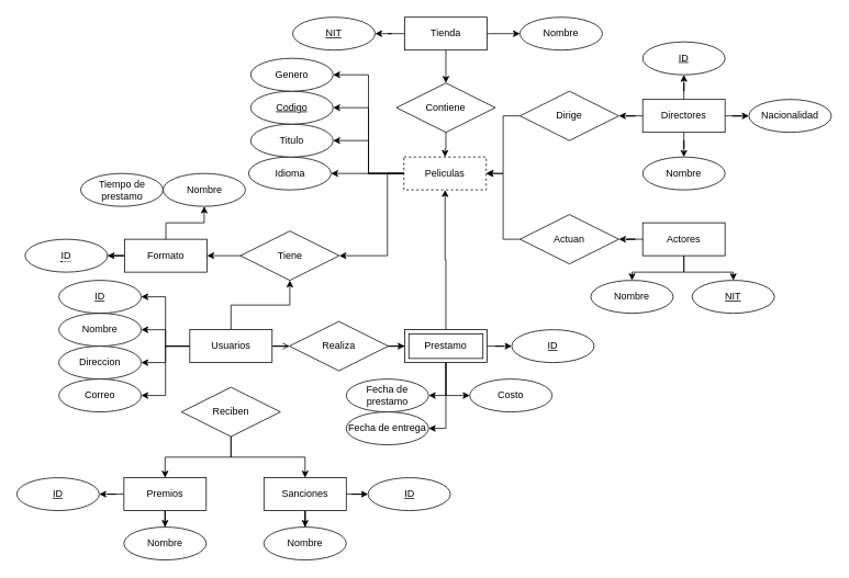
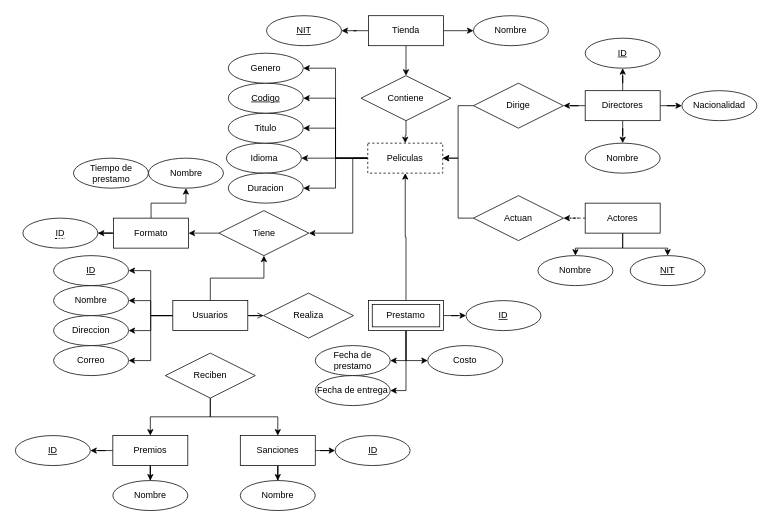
  <mxCell id="0" />
  <mxCell id="1" parent="0" />
  <mxCell id="2" style="edgeStyle=orthogonalEdgeStyle;rounded=0;orthogonalLoop=1;jettySize=auto;html=1;entryX=1;entryY=0.5;entryDx=0;entryDy=0;" edge="1" parent="1" source="8" target="9"><mxGeometry relative="1" as="geometry" /></mxCell>
  <mxCell id="3" style="edgeStyle=orthogonalEdgeStyle;rounded=0;orthogonalLoop=1;jettySize=auto;html=1;entryX=1;entryY=0.5;entryDx=0;entryDy=0;" edge="1" parent="1" source="8" target="10"><mxGeometry relative="1" as="geometry" /></mxCell>
  <mxCell id="4" style="edgeStyle=orthogonalEdgeStyle;rounded=0;orthogonalLoop=1;jettySize=auto;html=1;entryX=1;entryY=0.5;entryDx=0;entryDy=0;" edge="1" parent="1" source="8" target="17"><mxGeometry relative="1" as="geometry"><mxPoint x="181" y="380" as="targetPoint" /></mxGeometry></mxCell>
  <mxCell id="5" value="" style="edgeStyle=orthogonalEdgeStyle;rounded=0;orthogonalLoop=1;jettySize=auto;html=1;endArrow=open;" edge="1" parent="1" source="8" target="44"><mxGeometry relative="1" as="geometry" /></mxCell>
  <mxCell id="6" style="edgeStyle=orthogonalEdgeStyle;rounded=0;orthogonalLoop=1;jettySize=auto;html=1;entryX=1;entryY=0.5;entryDx=0;entryDy=0;" edge="1" parent="1" source="8" target="65"><mxGeometry relative="1" as="geometry" /></mxCell>
  <mxCell id="7" value="" style="edgeStyle=orthogonalEdgeStyle;rounded=0;orthogonalLoop=1;jettySize=auto;html=1;" edge="1" parent="1" source="8" target="52"><mxGeometry relative="1" as="geometry" /></mxCell>
  <mxCell id="8" value="Usuarios" style="whiteSpace=wrap;html=1;align=center;" vertex="1" parent="1"><mxGeometry x="230" y="400" width="100" height="40" as="geometry" /></mxCell>
  <mxCell id="9" value="Nombre" style="ellipse;whiteSpace=wrap;html=1;align=center;" vertex="1" parent="1"><mxGeometry x="71" y="380" width="100" height="40" as="geometry" /></mxCell>
  <mxCell id="10" value="Direccion" style="ellipse;whiteSpace=wrap;html=1;align=center;" vertex="1" parent="1"><mxGeometry x="71" y="420" width="100" height="40" as="geometry" /></mxCell>
  <mxCell id="11" style="edgeStyle=orthogonalEdgeStyle;rounded=0;orthogonalLoop=1;jettySize=auto;html=1;entryX=0.5;entryY=0;entryDx=0;entryDy=0;" edge="1" parent="1" source="14" target="16"><mxGeometry relative="1" as="geometry" /></mxCell>
  <mxCell id="12" style="edgeStyle=orthogonalEdgeStyle;rounded=0;orthogonalLoop=1;jettySize=auto;html=1;entryX=0.5;entryY=0;entryDx=0;entryDy=0;" edge="1" parent="1" source="14" target="15"><mxGeometry relative="1" as="geometry" /></mxCell>
- <mxCell id="13" value="" style="edgeStyle=orthogonalEdgeStyle;rounded=0;orthogonalLoop=1;jettySize=auto;html=1;" edge="1" parent="1" source="14" target="62"><mxGeometry relative="1" as="geometry" /></mxCell>
+ <mxCell id="13" value="" style="edgeStyle=orthogonalEdgeStyle;rounded=0;orthogonalLoop=1;jettySize=auto;html=1;dashed=1;" edge="1" parent="1" source="14" target="62"><mxGeometry relative="1" as="geometry" /></mxCell>
  <mxCell id="14" value="Actores" style="whiteSpace=wrap;html=1;align=center;" vertex="1" parent="1"><mxGeometry x="780" y="270" width="100" height="40" as="geometry" /></mxCell>
  <mxCell id="15" value="Nombre&lt;br&gt;" style="ellipse;whiteSpace=wrap;html=1;align=center;" vertex="1" parent="1"><mxGeometry x="717" y="340" width="100" height="40" as="geometry" /></mxCell>
  <mxCell id="16" value="NIT" style="ellipse;whiteSpace=wrap;html=1;align=center;fontStyle=4;" vertex="1" parent="1"><mxGeometry x="840" y="340" width="100" height="40" as="geometry" /></mxCell>
  <mxCell id="17" value="ID" style="ellipse;whiteSpace=wrap;html=1;align=center;fontStyle=4;" vertex="1" parent="1"><mxGeometry x="71" y="340" width="100" height="40" as="geometry" /></mxCell>
  <mxCell id="18" style="edgeStyle=orthogonalEdgeStyle;rounded=0;orthogonalLoop=1;jettySize=auto;html=1;entryX=1;entryY=0.5;entryDx=0;entryDy=0;" edge="1" parent="1" source="21" target="24"><mxGeometry relative="1" as="geometry" /></mxCell>
  <mxCell id="19" value="" style="edgeStyle=orthogonalEdgeStyle;rounded=0;orthogonalLoop=1;jettySize=auto;html=1;" edge="1" parent="1" source="21" target="25"><mxGeometry relative="1" as="geometry" /></mxCell>
  <mxCell id="20" value="" style="edgeStyle=orthogonalEdgeStyle;rounded=0;orthogonalLoop=1;jettySize=auto;html=1;" edge="1" parent="1" source="21" target="23"><mxGeometry relative="1" as="geometry" /></mxCell>
  <mxCell id="21" value="Tienda" style="whiteSpace=wrap;html=1;align=center;" vertex="1" parent="1"><mxGeometry x="491" y="20" width="100" height="40" as="geometry" /></mxCell>
  <mxCell id="22" value="" style="edgeStyle=orthogonalEdgeStyle;rounded=0;orthogonalLoop=1;jettySize=auto;html=1;" edge="1" parent="1" source="23" target="32"><mxGeometry relative="1" as="geometry" /></mxCell>
  <mxCell id="23" value="Contiene" style="shape=rhombus;perimeter=rhombusPerimeter;whiteSpace=wrap;html=1;align=center;" vertex="1" parent="1"><mxGeometry x="481" y="100" width="120" height="60" as="geometry" /></mxCell>
  <mxCell id="24" value="NIT" style="ellipse;whiteSpace=wrap;html=1;align=center;fontStyle=4;" vertex="1" parent="1"><mxGeometry x="355" y="20" width="100" height="40" as="geometry" /></mxCell>
  <mxCell id="25" value="Nombre" style="ellipse;whiteSpace=wrap;html=1;align=center;" vertex="1" parent="1"><mxGeometry x="631" y="20" width="100" height="40" as="geometry" /></mxCell>
  <mxCell id="26" style="edgeStyle=orthogonalEdgeStyle;rounded=0;orthogonalLoop=1;jettySize=auto;html=1;entryX=1;entryY=0.5;entryDx=0;entryDy=0;" edge="1" parent="1" source="32" target="41"><mxGeometry relative="1" as="geometry" /></mxCell>
  <mxCell id="27" style="edgeStyle=orthogonalEdgeStyle;rounded=0;orthogonalLoop=1;jettySize=auto;html=1;entryX=1;entryY=0.5;entryDx=0;entryDy=0;" edge="1" parent="1" source="32" target="42"><mxGeometry relative="1" as="geometry" /></mxCell>
  <mxCell id="28" style="edgeStyle=orthogonalEdgeStyle;rounded=0;orthogonalLoop=1;jettySize=auto;html=1;entryX=1;entryY=0.5;entryDx=0;entryDy=0;" edge="1" parent="1" source="32" target="40"><mxGeometry relative="1" as="geometry" /></mxCell>
  <mxCell id="29" style="edgeStyle=orthogonalEdgeStyle;rounded=0;orthogonalLoop=1;jettySize=auto;html=1;entryX=1;entryY=0.5;entryDx=0;entryDy=0;" edge="1" parent="1" source="32" target="52"><mxGeometry relative="1" as="geometry"><Array as="points"><mxPoint x="470" y="210" /><mxPoint x="470" y="310" /></Array></mxGeometry></mxCell>
+ <mxCell id="30" style="edgeStyle=orthogonalEdgeStyle;rounded=0;orthogonalLoop=1;jettySize=auto;html=1;entryX=1;entryY=0.5;entryDx=0;entryDy=0;" edge="1" parent="1" source="32" target="66"><mxGeometry relative="1" as="geometry" /></mxCell>
  <mxCell id="31" style="edgeStyle=orthogonalEdgeStyle;rounded=0;orthogonalLoop=1;jettySize=auto;html=1;entryX=1;entryY=0.5;entryDx=0;entryDy=0;" edge="1" parent="1" source="32" target="67"><mxGeometry relative="1" as="geometry" /></mxCell>
  <mxCell id="32" value="Peliculas" style="whiteSpace=wrap;html=1;align=center;dashed=1;" vertex="1" parent="1"><mxGeometry x="490" y="190" width="100" height="40" as="geometry" /></mxCell>
  <mxCell id="33" value="" style="edgeStyle=orthogonalEdgeStyle;rounded=0;orthogonalLoop=1;jettySize=auto;html=1;" edge="1" parent="1" source="37" target="39"><mxGeometry relative="1" as="geometry" /></mxCell>
  <mxCell id="34" value="" style="edgeStyle=orthogonalEdgeStyle;rounded=0;orthogonalLoop=1;jettySize=auto;html=1;" edge="1" parent="1" source="37" target="60"><mxGeometry relative="1" as="geometry" /></mxCell>
  <mxCell id="35" value="" style="edgeStyle=orthogonalEdgeStyle;rounded=0;orthogonalLoop=1;jettySize=auto;html=1;" edge="1" parent="1" source="37" target="59"><mxGeometry relative="1" as="geometry" /></mxCell>
  <mxCell id="36" value="" style="edgeStyle=orthogonalEdgeStyle;rounded=0;orthogonalLoop=1;jettySize=auto;html=1;" edge="1" parent="1" source="37" target="68"><mxGeometry relative="1" as="geometry" /></mxCell>
  <mxCell id="37" value="Directores" style="whiteSpace=wrap;html=1;align=center;" vertex="1" parent="1"><mxGeometry x="780" y="120" width="100" height="40" as="geometry" /></mxCell>
  <mxCell id="38" style="edgeStyle=orthogonalEdgeStyle;rounded=0;orthogonalLoop=1;jettySize=auto;html=1;entryX=1;entryY=0.5;entryDx=0;entryDy=0;" edge="1" parent="1" source="39" target="32"><mxGeometry relative="1" as="geometry" /></mxCell>
  <mxCell id="39" value="Dirige" style="shape=rhombus;perimeter=rhombusPerimeter;whiteSpace=wrap;html=1;align=center;" vertex="1" parent="1"><mxGeometry x="631" y="110" width="120" height="60" as="geometry" /></mxCell>
  <mxCell id="40" value="Idioma" style="ellipse;whiteSpace=wrap;html=1;align=center;" vertex="1" parent="1"><mxGeometry x="301.5" y="190" width="100" height="40" as="geometry" /></mxCell>
  <mxCell id="41" value="Titulo" style="ellipse;whiteSpace=wrap;html=1;align=center;" vertex="1" parent="1"><mxGeometry x="304" y="150" width="100" height="40" as="geometry" /></mxCell>
  <mxCell id="42" value="Codigo" style="ellipse;whiteSpace=wrap;html=1;align=center;fontStyle=4;" vertex="1" parent="1"><mxGeometry x="304" y="110" width="100" height="40" as="geometry" /></mxCell>
- <mxCell id="43" value="" style="edgeStyle=orthogonalEdgeStyle;rounded=0;orthogonalLoop=1;jettySize=auto;html=1;entryX=0;entryY=0.5;entryDx=0;entryDy=0;" edge="1" parent="1" source="44" target="50"><mxGeometry relative="1" as="geometry"><mxPoint x="491" y="420" as="targetPoint" /></mxGeometry></mxCell>
  <mxCell id="44" value="Realiza" style="shape=rhombus;perimeter=rhombusPerimeter;whiteSpace=wrap;html=1;align=center;" vertex="1" parent="1"><mxGeometry x="351" y="390" width="120" height="60" as="geometry" /></mxCell>
  <mxCell id="45" style="edgeStyle=orthogonalEdgeStyle;rounded=0;orthogonalLoop=1;jettySize=auto;html=1;entryX=0.5;entryY=1;entryDx=0;entryDy=0;" edge="1" parent="1" source="50" target="32"><mxGeometry relative="1" as="geometry" /></mxCell>
  <mxCell id="46" value="" style="edgeStyle=orthogonalEdgeStyle;rounded=0;orthogonalLoop=1;jettySize=auto;html=1;" edge="1" parent="1" source="50" target="63"><mxGeometry relative="1" as="geometry" /></mxCell>
  <mxCell id="47" style="edgeStyle=orthogonalEdgeStyle;rounded=0;orthogonalLoop=1;jettySize=auto;html=1;entryX=1;entryY=0.5;entryDx=0;entryDy=0;" edge="1" parent="1" source="50" target="64"><mxGeometry relative="1" as="geometry" /></mxCell>
  <mxCell id="48" style="edgeStyle=orthogonalEdgeStyle;rounded=0;orthogonalLoop=1;jettySize=auto;html=1;entryX=1;entryY=0.5;entryDx=0;entryDy=0;" edge="1" parent="1" source="50" target="69"><mxGeometry relative="1" as="geometry" /></mxCell>
  <mxCell id="49" style="edgeStyle=orthogonalEdgeStyle;rounded=0;orthogonalLoop=1;jettySize=auto;html=1;entryX=0;entryY=0.5;entryDx=0;entryDy=0;" edge="1" parent="1" source="50" target="83"><mxGeometry relative="1" as="geometry" /></mxCell>
  <mxCell id="50" value="Prestamo" style="shape=ext;margin=3;double=1;whiteSpace=wrap;html=1;align=center;" vertex="1" parent="1"><mxGeometry x="491" y="400" width="100" height="40" as="geometry" /></mxCell>
  <mxCell id="51" value="" style="edgeStyle=orthogonalEdgeStyle;rounded=0;orthogonalLoop=1;jettySize=auto;html=1;" edge="1" parent="1" source="52" target="55"><mxGeometry relative="1" as="geometry" /></mxCell>
  <mxCell id="52" value="Tiene" style="shape=rhombus;perimeter=rhombusPerimeter;whiteSpace=wrap;html=1;align=center;" vertex="1" parent="1"><mxGeometry x="291.5" y="280" width="120" height="60" as="geometry" /></mxCell>
  <mxCell id="53" value="" style="edgeStyle=orthogonalEdgeStyle;rounded=0;orthogonalLoop=1;jettySize=auto;html=1;" edge="1" parent="1" source="55" target="56"><mxGeometry relative="1" as="geometry" /></mxCell>
  <mxCell id="54" value="" style="edgeStyle=orthogonalEdgeStyle;rounded=0;orthogonalLoop=1;jettySize=auto;html=1;" edge="1" parent="1" source="55" target="57"><mxGeometry relative="1" as="geometry" /></mxCell>
  <mxCell id="55" value="Formato" style="whiteSpace=wrap;html=1;align=center;" vertex="1" parent="1"><mxGeometry x="151" y="290" width="100" height="40" as="geometry" /></mxCell>
  <mxCell id="56" value="&lt;span style=&quot;border-bottom: 1px dotted&quot;&gt;ID&lt;/span&gt;" style="ellipse;whiteSpace=wrap;html=1;align=center;" vertex="1" parent="1"><mxGeometry x="30" y="290" width="100" height="40" as="geometry" /></mxCell>
  <mxCell id="57" value="Nombre" style="ellipse;whiteSpace=wrap;html=1;align=center;" vertex="1" parent="1"><mxGeometry x="197.5" y="210" width="100" height="40" as="geometry" /></mxCell>
  <mxCell id="58" value="Tiempo de prestamo" style="ellipse;whiteSpace=wrap;html=1;align=center;" vertex="1" parent="1"><mxGeometry x="97.5" y="210" width="100" height="40" as="geometry" /></mxCell>
  <mxCell id="59" value="ID" style="ellipse;whiteSpace=wrap;html=1;align=center;fontStyle=4;" vertex="1" parent="1"><mxGeometry x="780" y="50" width="100" height="40" as="geometry" /></mxCell>
  <mxCell id="60" value="Nombre" style="ellipse;whiteSpace=wrap;html=1;align=center;" vertex="1" parent="1"><mxGeometry x="780" y="190" width="100" height="40" as="geometry" /></mxCell>
  <mxCell id="61" style="edgeStyle=orthogonalEdgeStyle;rounded=0;orthogonalLoop=1;jettySize=auto;html=1;entryX=1;entryY=0.5;entryDx=0;entryDy=0;" edge="1" parent="1" source="62" target="32"><mxGeometry relative="1" as="geometry" /></mxCell>
  <mxCell id="62" value="Actuan" style="shape=rhombus;perimeter=rhombusPerimeter;whiteSpace=wrap;html=1;align=center;" vertex="1" parent="1"><mxGeometry x="631" y="260" width="120" height="60" as="geometry" /></mxCell>
  <mxCell id="63" value="ID" style="ellipse;whiteSpace=wrap;html=1;align=center;fontStyle=4;" vertex="1" parent="1"><mxGeometry x="621" y="400" width="100" height="40" as="geometry" /></mxCell>
  <mxCell id="64" value="Fecha de prestamo" style="ellipse;whiteSpace=wrap;html=1;align=center;" vertex="1" parent="1"><mxGeometry x="420" y="460" width="100" height="40" as="geometry" /></mxCell>
  <mxCell id="65" value="Correo" style="ellipse;whiteSpace=wrap;html=1;align=center;" vertex="1" parent="1"><mxGeometry x="71" y="460" width="100" height="40" as="geometry" /></mxCell>
+ <mxCell id="66" value="Duracion" style="ellipse;whiteSpace=wrap;html=1;align=center;" vertex="1" parent="1"><mxGeometry x="304" y="230" width="100" height="40" as="geometry" /></mxCell>
  <mxCell id="67" value="Genero" style="ellipse;whiteSpace=wrap;html=1;align=center;" vertex="1" parent="1"><mxGeometry x="304" y="70" width="100" height="40" as="geometry" /></mxCell>
  <mxCell id="68" value="Nacionalidad" style="ellipse;whiteSpace=wrap;html=1;align=center;" vertex="1" parent="1"><mxGeometry x="909" y="120" width="100" height="40" as="geometry" /></mxCell>
  <mxCell id="69" value="Fecha de entrega" style="ellipse;whiteSpace=wrap;html=1;align=center;" vertex="1" parent="1"><mxGeometry x="420" y="500" width="100" height="40" as="geometry" /></mxCell>
  <mxCell id="70" value="" style="edgeStyle=orthogonalEdgeStyle;rounded=0;orthogonalLoop=1;jettySize=auto;html=1;" edge="1" parent="1" source="72" target="82"><mxGeometry relative="1" as="geometry" /></mxCell>
  <mxCell id="71" value="" style="edgeStyle=orthogonalEdgeStyle;rounded=0;orthogonalLoop=1;jettySize=auto;html=1;" edge="1" parent="1" source="72" target="79"><mxGeometry relative="1" as="geometry" /></mxCell>
  <mxCell id="72" value="Premios" style="whiteSpace=wrap;html=1;align=center;" vertex="1" parent="1"><mxGeometry x="150" y="580" width="100" height="40" as="geometry" /></mxCell>
  <mxCell id="73" style="edgeStyle=orthogonalEdgeStyle;rounded=0;orthogonalLoop=1;jettySize=auto;html=1;entryX=0.5;entryY=0;entryDx=0;entryDy=0;" edge="1" parent="1" source="75" target="72"><mxGeometry relative="1" as="geometry" /></mxCell>
  <mxCell id="74" style="edgeStyle=orthogonalEdgeStyle;rounded=0;orthogonalLoop=1;jettySize=auto;html=1;entryX=0.5;entryY=0;entryDx=0;entryDy=0;" edge="1" parent="1" source="75" target="78"><mxGeometry relative="1" as="geometry" /></mxCell>
  <mxCell id="75" value="Reciben" style="shape=rhombus;perimeter=rhombusPerimeter;whiteSpace=wrap;html=1;align=center;" vertex="1" parent="1"><mxGeometry x="220" y="470" width="120" height="60" as="geometry" /></mxCell>
  <mxCell id="76" value="" style="edgeStyle=orthogonalEdgeStyle;rounded=0;orthogonalLoop=1;jettySize=auto;html=1;" edge="1" parent="1" source="78" target="81"><mxGeometry relative="1" as="geometry" /></mxCell>
  <mxCell id="77" value="" style="edgeStyle=orthogonalEdgeStyle;rounded=0;orthogonalLoop=1;jettySize=auto;html=1;" edge="1" parent="1" source="78" target="80"><mxGeometry relative="1" as="geometry" /></mxCell>
  <mxCell id="78" value="Sanciones" style="whiteSpace=wrap;html=1;align=center;" vertex="1" parent="1"><mxGeometry x="320" y="580" width="100" height="40" as="geometry" /></mxCell>
  <mxCell id="79" value="Nombre" style="ellipse;whiteSpace=wrap;html=1;align=center;" vertex="1" parent="1"><mxGeometry x="150" y="640" width="100" height="40" as="geometry" /></mxCell>
  <mxCell id="80" value="Nombre" style="ellipse;whiteSpace=wrap;html=1;align=center;" vertex="1" parent="1"><mxGeometry x="320" y="640" width="100" height="40" as="geometry" /></mxCell>
  <mxCell id="81" value="ID" style="ellipse;whiteSpace=wrap;html=1;align=center;fontStyle=4;" vertex="1" parent="1"><mxGeometry x="446.5" y="580" width="100" height="40" as="geometry" /></mxCell>
  <mxCell id="82" value="ID" style="ellipse;whiteSpace=wrap;html=1;align=center;fontStyle=4;" vertex="1" parent="1"><mxGeometry x="20" y="580" width="100" height="40" as="geometry" /></mxCell>
  <mxCell id="83" value="Costo" style="ellipse;whiteSpace=wrap;html=1;align=center;" vertex="1" parent="1"><mxGeometry x="570" y="460" width="100" height="40" as="geometry" /></mxCell>
